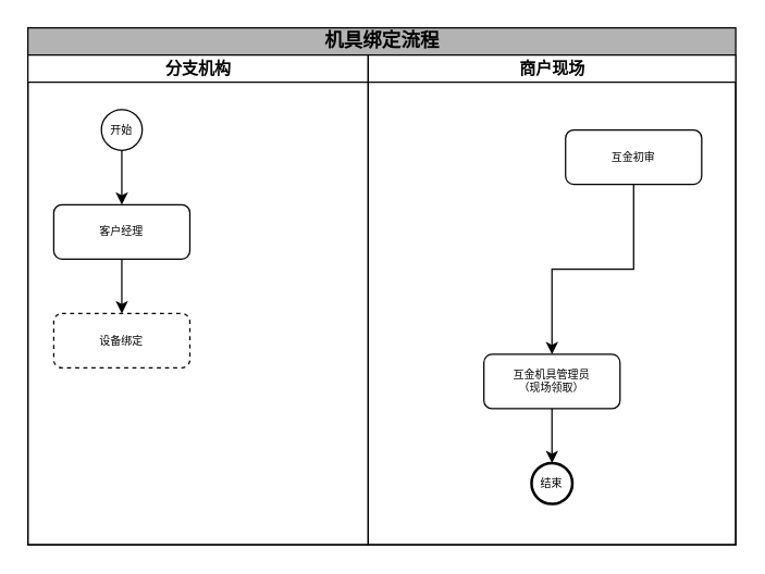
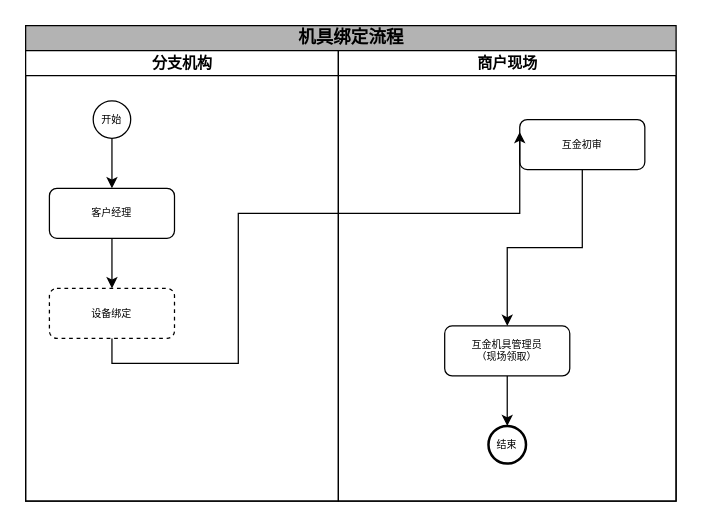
  <mxCell id="0" />
  <mxCell id="1" parent="0" />
  <mxCell id="2" value="&lt;h2&gt;&lt;span style=&quot;font-size: 14px;&quot;&gt;机具绑定流程&lt;/span&gt;&lt;/h2&gt;" style="swimlane;html=1;childLayout=stackLayout;startSize=20;rounded=0;shadow=0;labelBackgroundColor=none;strokeWidth=1;fontFamily=Verdana;fontSize=8;align=center;fillColor=#B3B3B3;" vertex="1" parent="1"><mxGeometry x="20" y="20" width="520" height="380" as="geometry" /></mxCell>
  <mxCell id="3" value="分支机构" style="swimlane;html=1;startSize=20;" vertex="1" parent="2"><mxGeometry y="20" width="250" height="360" as="geometry" /></mxCell>
  <mxCell id="4" value="" style="edgeStyle=orthogonalEdgeStyle;rounded=0;orthogonalLoop=1;jettySize=auto;html=1;entryX=0.5;entryY=0;entryDx=0;entryDy=0;" edge="1" parent="3" source="5" target="7"><mxGeometry relative="1" as="geometry" /></mxCell>
  <mxCell id="5" value="开始" style="ellipse;whiteSpace=wrap;html=1;rounded=0;shadow=0;labelBackgroundColor=none;strokeWidth=1;fontFamily=Verdana;fontSize=8;align=center;" vertex="1" parent="3"><mxGeometry x="54" y="40" width="30" height="30" as="geometry" /></mxCell>
  <mxCell id="6" style="edgeStyle=orthogonalEdgeStyle;rounded=0;orthogonalLoop=1;jettySize=auto;html=1;entryX=0.5;entryY=0;entryDx=0;entryDy=0;" edge="1" parent="3" source="7" target="8"><mxGeometry relative="1" as="geometry" /></mxCell>
  <mxCell id="7" value="客户经理" style="rounded=1;whiteSpace=wrap;html=1;shadow=0;labelBackgroundColor=none;strokeWidth=1;fontFamily=Verdana;fontSize=8;align=center;" vertex="1" parent="3"><mxGeometry x="19" y="110" width="100" height="40" as="geometry" /></mxCell>
  <mxCell id="8" value="设备绑定" style="rounded=1;whiteSpace=wrap;html=1;shadow=0;labelBackgroundColor=none;strokeWidth=1;fontFamily=Verdana;fontSize=8;align=center;dashed=1;" vertex="1" parent="3"><mxGeometry x="19" y="190" width="100" height="40" as="geometry" /></mxCell>
  <mxCell id="9" value="商户现场" style="swimlane;html=1;startSize=20;" vertex="1" parent="2"><mxGeometry x="250" y="20" width="270" height="360" as="geometry" /></mxCell>
  <mxCell id="10" value="" style="edgeStyle=orthogonalEdgeStyle;rounded=0;orthogonalLoop=1;jettySize=auto;html=1;" edge="1" parent="9" source="11" target="13"><mxGeometry relative="1" as="geometry" /></mxCell>
  <mxCell id="11" value="互金初审" style="rounded=1;whiteSpace=wrap;html=1;shadow=0;labelBackgroundColor=none;strokeWidth=1;fontFamily=Verdana;fontSize=8;align=center;" vertex="1" parent="9"><mxGeometry x="145" y="55" width="100" height="40" as="geometry" /></mxCell>
  <mxCell id="12" value="" style="edgeStyle=orthogonalEdgeStyle;rounded=0;orthogonalLoop=1;jettySize=auto;html=1;" edge="1" parent="9" source="13" target="14"><mxGeometry relative="1" as="geometry" /></mxCell>
  <mxCell id="13" value="互金机具管理员&lt;div&gt;（现场领取）&lt;/div&gt;" style="rounded=1;whiteSpace=wrap;html=1;shadow=0;labelBackgroundColor=none;strokeWidth=1;fontFamily=Verdana;fontSize=8;align=center;" vertex="1" parent="9"><mxGeometry x="85" y="220" width="100" height="40" as="geometry" /></mxCell>
  <mxCell id="14" value="结束" style="ellipse;whiteSpace=wrap;html=1;rounded=0;shadow=0;labelBackgroundColor=none;strokeWidth=2;fontFamily=Verdana;fontSize=8;align=center;" vertex="1" parent="9"><mxGeometry x="120" y="300" width="30" height="30" as="geometry" /></mxCell>
+ <mxCell id="15" style="edgeStyle=orthogonalEdgeStyle;rounded=0;orthogonalLoop=1;jettySize=auto;html=1;entryX=0;entryY=0.25;entryDx=0;entryDy=0;" edge="1" parent="2" source="8" target="11"><mxGeometry relative="1" as="geometry"><Array as="points"><mxPoint x="170" y="270" /><mxPoint x="170" y="150" /></Array></mxGeometry></mxCell>
